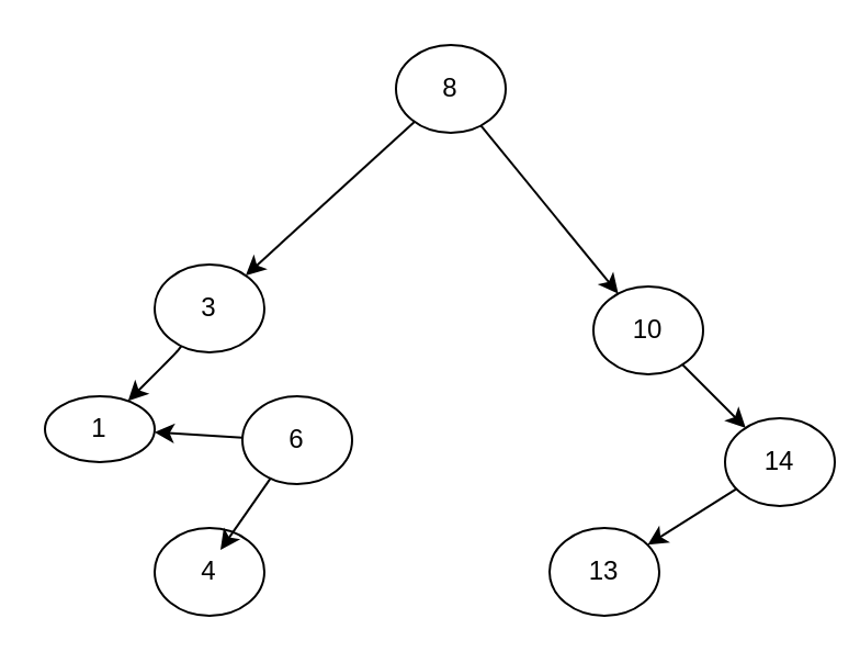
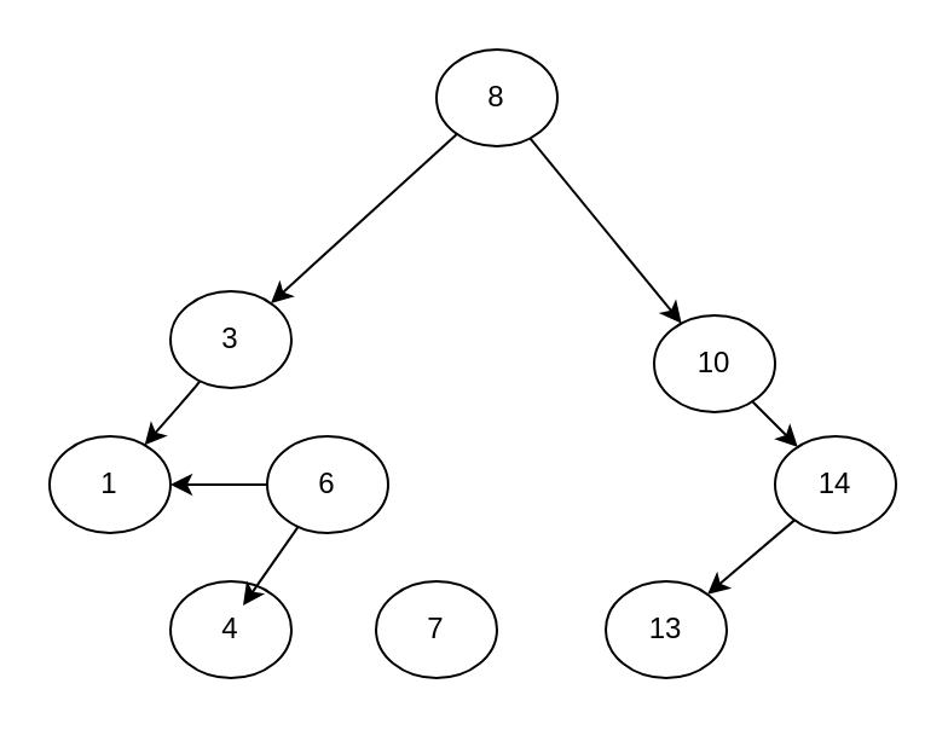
  <mxCell id="0" />
  <mxCell id="1" parent="0" />
  <mxCell id="2" value="8" style="ellipse;whiteSpace=wrap;html=1;" parent="1" vertex="1"><mxGeometry x="180" y="20" width="50" height="40" as="geometry" /></mxCell>
  <mxCell id="3" value="3" style="ellipse;whiteSpace=wrap;html=1;" parent="1" vertex="1"><mxGeometry x="70" y="120" width="50" height="40" as="geometry" /></mxCell>
  <mxCell id="4" value="10" style="ellipse;whiteSpace=wrap;html=1;" parent="1" vertex="1"><mxGeometry x="270" y="130" width="50" height="40" as="geometry" /></mxCell>
- <mxCell id="5" value="1" style="ellipse;whiteSpace=wrap;html=1;" parent="1" vertex="1"><mxGeometry x="20" y="180" width="50" height="30" as="geometry" /></mxCell>
+ <mxCell id="5" value="1" style="ellipse;whiteSpace=wrap;html=1;" parent="1" vertex="1"><mxGeometry x="20" y="180" width="50" height="40" as="geometry" /></mxCell>
  <mxCell id="6" value="6" style="ellipse;whiteSpace=wrap;html=1;" parent="1" vertex="1"><mxGeometry x="110" y="180" width="50" height="40" as="geometry" /></mxCell>
  <mxCell id="7" value="" style="endArrow=classic;html=1;" parent="1" source="2" target="3" edge="1"><mxGeometry width="50" height="50" relative="1" as="geometry"><mxPoint x="80" y="250" as="sourcePoint" /><mxPoint x="130" y="200" as="targetPoint" /></mxGeometry></mxCell>
  <mxCell id="8" value="" style="endArrow=classic;html=1;" parent="1" source="3" target="5" edge="1"><mxGeometry width="50" height="50" relative="1" as="geometry"><mxPoint x="141.088" y="106.617" as="sourcePoint" /><mxPoint x="118.868" y="133.359" as="targetPoint" /><Array as="points"><mxPoint x="80" y="160" /></Array></mxGeometry></mxCell>
  <mxCell id="9" value="" style="endArrow=classic;html=1;" parent="1" source="2" target="4" edge="1"><mxGeometry width="50" height="50" relative="1" as="geometry"><mxPoint x="221" y="80" as="sourcePoint" /><mxPoint x="198.868" y="113.359" as="targetPoint" /></mxGeometry></mxCell>
- <mxCell id="10" value="14" style="ellipse;whiteSpace=wrap;html=1;" parent="1" vertex="1"><mxGeometry x="330" y="190" width="50" height="40" as="geometry" /></mxCell>
+ <mxCell id="10" value="14" style="ellipse;whiteSpace=wrap;html=1;" parent="1" vertex="1"><mxGeometry x="320" y="180" width="50" height="40" as="geometry" /></mxCell>
  <mxCell id="11" value="" style="endArrow=classic;html=1;" parent="1" source="4" target="10" edge="1"><mxGeometry width="50" height="50" relative="1" as="geometry"><mxPoint x="0" y="300" as="sourcePoint" /><mxPoint x="50" y="250" as="targetPoint" /></mxGeometry></mxCell>
  <mxCell id="12" value="4" style="ellipse;whiteSpace=wrap;html=1;" parent="1" vertex="1"><mxGeometry x="70" y="240" width="50" height="40" as="geometry" /></mxCell>
  <mxCell id="13" value="" style="endArrow=classic;html=1;" parent="1" source="6" edge="1"><mxGeometry width="50" height="50" relative="1" as="geometry"><mxPoint x="20" y="350" as="sourcePoint" /><mxPoint x="100" y="250" as="targetPoint" /></mxGeometry></mxCell>
+ <mxCell id="14" value="7" style="ellipse;whiteSpace=wrap;html=1;" parent="1" vertex="1"><mxGeometry x="155" y="240" width="50" height="40" as="geometry" /></mxCell>
  <mxCell id="15" value="" style="endArrow=classic;html=1;" parent="1" source="6" target="5" edge="1"><mxGeometry width="50" height="50" relative="1" as="geometry"><mxPoint x="20" y="350" as="sourcePoint" /><mxPoint x="70" y="300" as="targetPoint" /></mxGeometry></mxCell>
  <mxCell id="16" value="13" style="ellipse;whiteSpace=wrap;html=1;" parent="1" vertex="1"><mxGeometry x="250" y="240" width="50" height="40" as="geometry" /></mxCell>
  <mxCell id="17" value="" style="endArrow=classic;html=1;" parent="1" source="10" target="16" edge="1"><mxGeometry width="50" height="50" relative="1" as="geometry"><mxPoint x="20" y="350" as="sourcePoint" /><mxPoint x="70" y="300" as="targetPoint" /></mxGeometry></mxCell>
